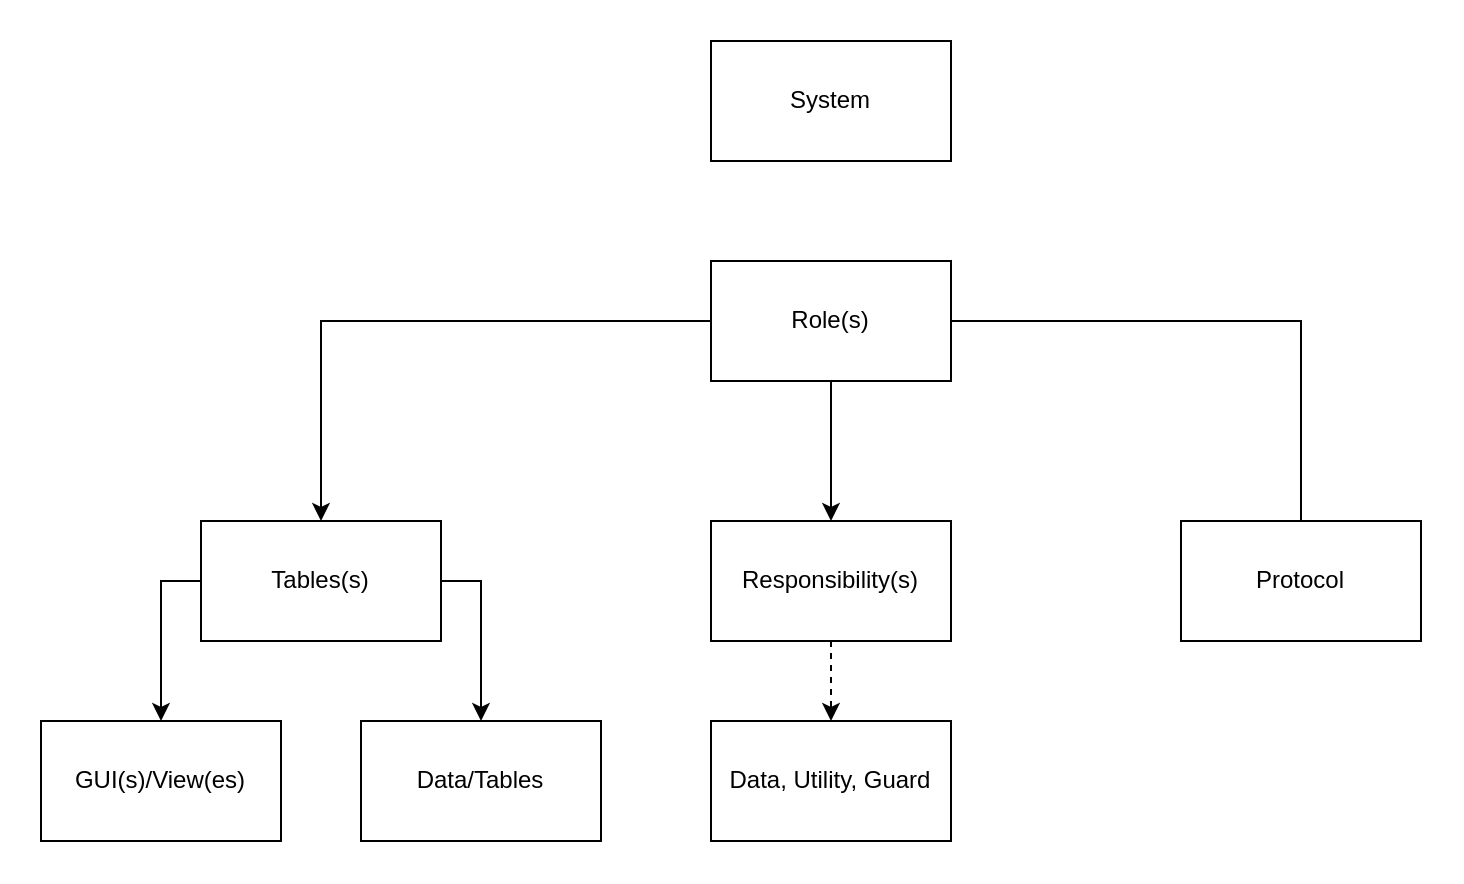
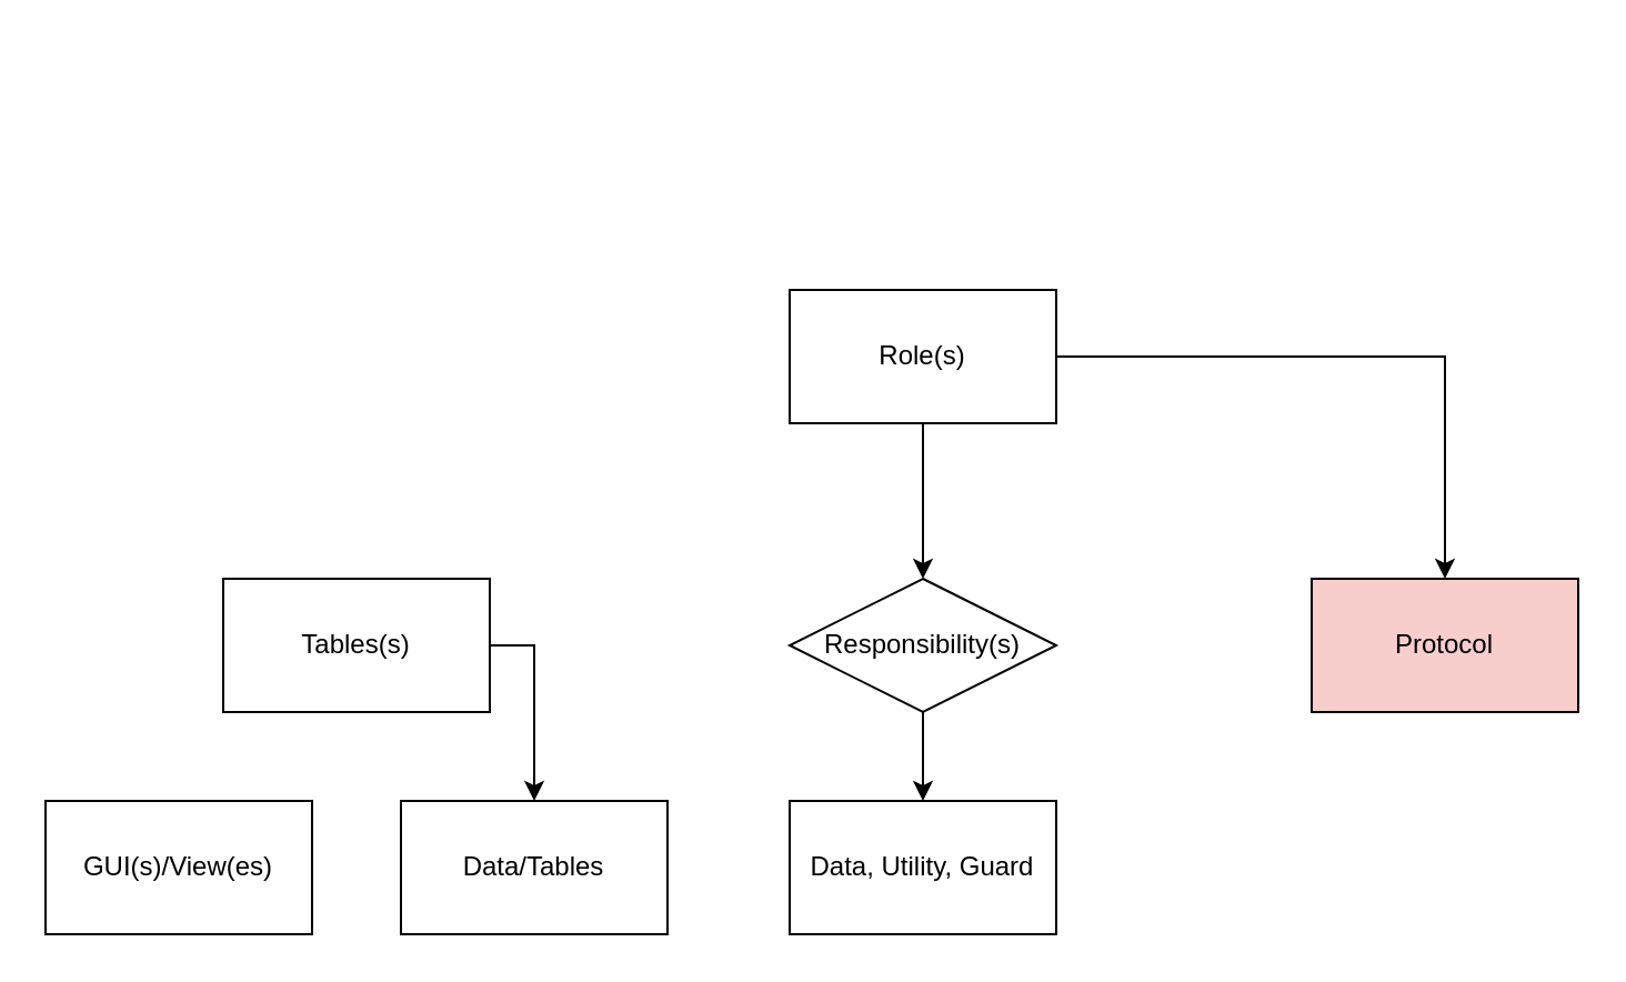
  <mxCell id="0" />
  <mxCell id="1" parent="0" />
- <mxCell id="2" value="System" style="rounded=0;whiteSpace=wrap;html=1;" vertex="1" parent="1"><mxGeometry x="355" y="20" width="120" height="60" as="geometry" /></mxCell>
- <mxCell id="3" style="edgeStyle=orthogonalEdgeStyle;rounded=0;orthogonalLoop=1;jettySize=auto;html=1;" edge="1" parent="1" source="6" target="9"><mxGeometry relative="1" as="geometry" /></mxCell>
  <mxCell id="4" style="edgeStyle=orthogonalEdgeStyle;rounded=0;orthogonalLoop=1;jettySize=auto;html=1;" edge="1" parent="1" source="6" target="11"><mxGeometry relative="1" as="geometry" /></mxCell>
- <mxCell id="5" style="edgeStyle=orthogonalEdgeStyle;rounded=0;orthogonalLoop=1;jettySize=auto;html=1;endArrow=none;" edge="1" parent="1" source="6" target="15"><mxGeometry relative="1" as="geometry" /></mxCell>
+ <mxCell id="5" style="edgeStyle=orthogonalEdgeStyle;rounded=0;orthogonalLoop=1;jettySize=auto;html=1;" edge="1" parent="1" source="6" target="15"><mxGeometry relative="1" as="geometry" /></mxCell>
  <mxCell id="6" value="Role(s)" style="rounded=0;whiteSpace=wrap;html=1;" vertex="1" parent="1"><mxGeometry x="355" y="130" width="120" height="60" as="geometry" /></mxCell>
- <mxCell id="7" style="edgeStyle=orthogonalEdgeStyle;rounded=0;orthogonalLoop=1;jettySize=auto;html=1;entryX=0.5;entryY=0;entryDx=0;entryDy=0;exitX=0;exitY=0.5;exitDx=0;exitDy=0;" edge="1" parent="1" source="9" target="12"><mxGeometry relative="1" as="geometry" /></mxCell>
  <mxCell id="8" style="edgeStyle=orthogonalEdgeStyle;rounded=0;orthogonalLoop=1;jettySize=auto;html=1;exitX=1;exitY=0.5;exitDx=0;exitDy=0;" edge="1" parent="1" source="9" target="13"><mxGeometry relative="1" as="geometry" /></mxCell>
  <mxCell id="9" value="Tables(s)" style="rounded=0;whiteSpace=wrap;html=1;" vertex="1" parent="1"><mxGeometry x="100" y="260" width="120" height="60" as="geometry" /></mxCell>
- <mxCell id="10" style="edgeStyle=orthogonalEdgeStyle;rounded=0;orthogonalLoop=1;jettySize=auto;html=1;entryX=0.5;entryY=0;entryDx=0;entryDy=0;dashed=1;" edge="1" parent="1" source="11" target="14"><mxGeometry relative="1" as="geometry" /></mxCell>
- <mxCell id="11" value="Responsibility(s)" style="rounded=0;whiteSpace=wrap;html=1;" vertex="1" parent="1"><mxGeometry x="355" y="260" width="120" height="60" as="geometry" /></mxCell>
+ <mxCell id="10" style="edgeStyle=orthogonalEdgeStyle;rounded=0;orthogonalLoop=1;jettySize=auto;html=1;entryX=0.5;entryY=0;entryDx=0;entryDy=0;" edge="1" parent="1" source="11" target="14"><mxGeometry relative="1" as="geometry" /></mxCell>
+ <mxCell id="11" value="Responsibility(s)" style="rhombus;whiteSpace=wrap;html=1;" vertex="1" parent="1"><mxGeometry x="355" y="260" width="120" height="60" as="geometry" /></mxCell>
  <mxCell id="12" value="GUI(s)/View(es)" style="rounded=0;whiteSpace=wrap;html=1;" vertex="1" parent="1"><mxGeometry x="20" y="360" width="120" height="60" as="geometry" /></mxCell>
  <mxCell id="13" value="Data/Tables" style="rounded=0;whiteSpace=wrap;html=1;" vertex="1" parent="1"><mxGeometry x="180" y="360" width="120" height="60" as="geometry" /></mxCell>
  <mxCell id="14" value="Data, Utility, Guard" style="rounded=0;whiteSpace=wrap;html=1;" vertex="1" parent="1"><mxGeometry x="355" y="360" width="120" height="60" as="geometry" /></mxCell>
- <mxCell id="15" value="Protocol" style="rounded=0;whiteSpace=wrap;html=1;" vertex="1" parent="1"><mxGeometry x="590" y="260" width="120" height="60" as="geometry" /></mxCell>
+ <mxCell id="15" value="Protocol" style="rounded=0;whiteSpace=wrap;html=1;fillColor=#f8cecc;" vertex="1" parent="1"><mxGeometry x="590" y="260" width="120" height="60" as="geometry" /></mxCell>
